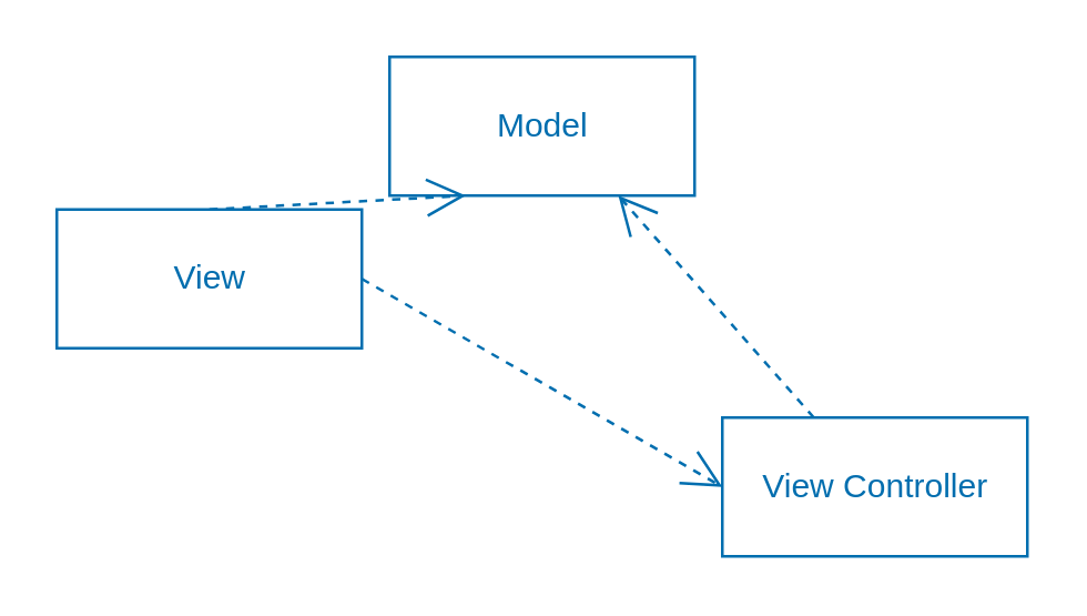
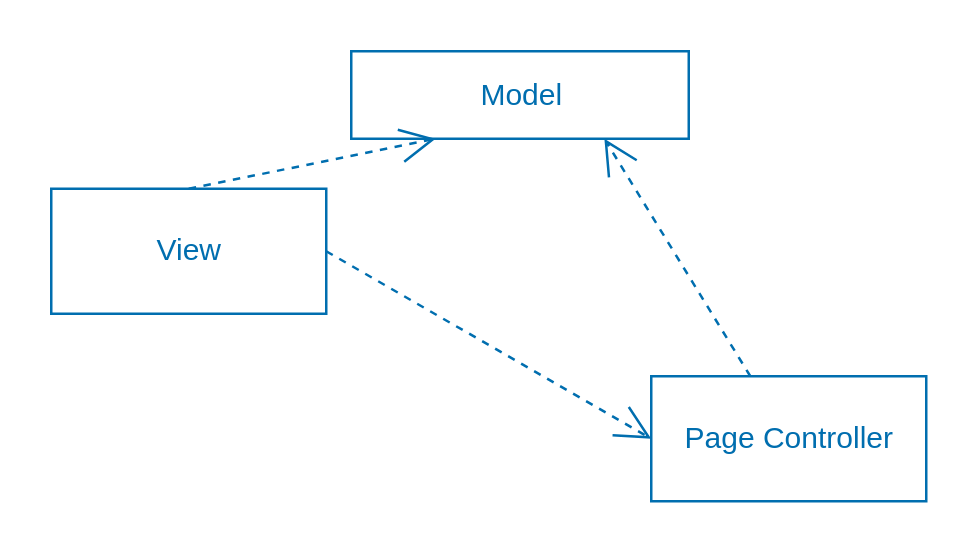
  <mxCell id="0" />
  <mxCell id="1" parent="0" />
  <mxCell id="2" value="" style="endArrow=open;endSize=12;dashed=1;html=1;fontColor=#006EAF;labelBackgroundColor=none;strokeColor=#006EAF;entryX=0.75;entryY=1;entryDx=0;entryDy=0;" edge="1" parent="1" source="6" target="4"><mxGeometry x="-0.382" y="-35" width="160" relative="1" as="geometry"><mxPoint x="162.5" y="80" as="sourcePoint" /><mxPoint x="97.5" y="160" as="targetPoint" /><mxPoint as="offset" /></mxGeometry></mxCell>
  <mxCell id="3" value="" style="endArrow=open;endSize=12;dashed=1;html=1;fontColor=#006EAF;labelBackgroundColor=none;strokeColor=#006EAF;exitX=0.5;exitY=0;exitDx=0;exitDy=0;entryX=0.25;entryY=1;entryDx=0;entryDy=0;" edge="1" parent="1" source="5" target="4"><mxGeometry x="-0.083" y="29" width="160" relative="1" as="geometry"><mxPoint x="170" y="170" as="sourcePoint" /><mxPoint x="75" y="160" as="targetPoint" /><mxPoint as="offset" /></mxGeometry></mxCell>
- <mxCell id="4" value="Model" style="html=1;fillColor=none;fontColor=#006EAF;strokeColor=#006EAF;" vertex="1" parent="1"><mxGeometry x="140" y="20" width="110" height="50" as="geometry" /></mxCell>
+ <mxCell id="4" value="Model" style="html=1;fillColor=none;fontColor=#006EAF;strokeColor=#006EAF;" vertex="1" parent="1"><mxGeometry x="140" y="20" width="135" height="35" as="geometry" /></mxCell>
  <mxCell id="5" value="View" style="html=1;fillColor=none;fontColor=#006EAF;strokeColor=#006EAF;" vertex="1" parent="1"><mxGeometry x="20" y="75" width="110" height="50" as="geometry" /></mxCell>
- <mxCell id="6" value="View Controller" style="html=1;fillColor=none;fontColor=#006EAF;strokeColor=#006EAF;" vertex="1" parent="1"><mxGeometry x="260" y="150" width="110" height="50" as="geometry" /></mxCell>
+ <mxCell id="6" value="Page Controller" style="html=1;fillColor=none;fontColor=#006EAF;strokeColor=#006EAF;" vertex="1" parent="1"><mxGeometry x="260" y="150" width="110" height="50" as="geometry" /></mxCell>
  <mxCell id="7" value="" style="endArrow=open;endSize=12;dashed=1;html=1;fontColor=#006EAF;labelBackgroundColor=none;strokeColor=#006EAF;exitX=1;exitY=0.5;exitDx=0;exitDy=0;entryX=0;entryY=0.5;entryDx=0;entryDy=0;" edge="1" parent="1" source="5" target="6"><mxGeometry y="11" width="160" relative="1" as="geometry"><mxPoint x="310" y="200" as="sourcePoint" /><mxPoint x="230" y="390" as="targetPoint" /><mxPoint y="1" as="offset" /></mxGeometry></mxCell>
